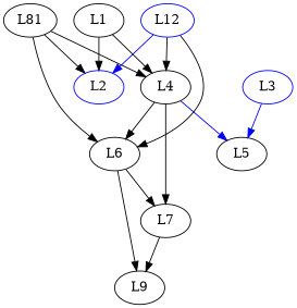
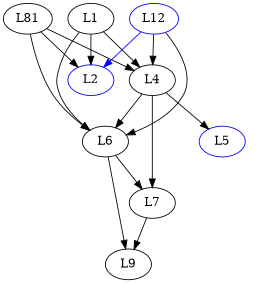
  strict digraph {
    node [color=black]
    edge [color=black]
    n1 [label=L1]
    n2 [color=blue label=L2]
    n3 [label=L4]
    n4 [label=L6]
-   n5 [label=L5]
+   n5 [color=blue label=L5]
    n6 [label=L7]
    n7 [label=L9]
-   n8 [color=blue label=L3]
    n9 [color=blue label=L12]
    n10 [label=L81]
    n1 -> n2
    n1 -> n3
+   n1 -> n4
    n3 -> n4
-   n3 -> n5 [color=blue]
+   n3 -> n5
    n3 -> n6
    n4 -> n6
    n4 -> n7
    n6 -> n7
-   n8 -> n5 [color=blue]
    n9 -> n2 [color=blue]
    n9 -> n3
    n9 -> n4
    n10 -> n2
    n10 -> n3
    n10 -> n4
  }
